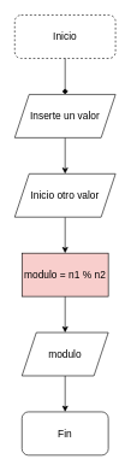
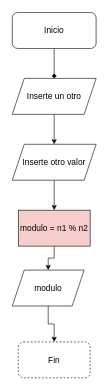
  <mxCell id="0" />
  <mxCell id="1" parent="0" />
- <mxCell id="2" value="&lt;div&gt;Inicio&lt;/div&gt;" style="rounded=1;whiteSpace=wrap;html=1;glass=0;fontSize=14;dashed=1;" parent="1" vertex="1"><mxGeometry x="20" y="20" width="140" height="60" as="geometry" /></mxCell>
+ <mxCell id="2" value="&lt;div&gt;Inicio&lt;/div&gt;" style="rounded=1;whiteSpace=wrap;html=1;glass=0;fontSize=14;" parent="1" vertex="1"><mxGeometry x="20" y="20" width="140" height="60" as="geometry" /></mxCell>
  <mxCell id="3" value="" style="endArrow=diamond;html=1;rounded=0;exitX=0.5;exitY=1;exitDx=0;exitDy=0;entryX=0.5;entryY=0;entryDx=0;entryDy=0;fontSize=14;" parent="1" source="2" target="5" edge="1"><mxGeometry width="50" height="50" relative="1" as="geometry"><mxPoint x="90" y="180" as="sourcePoint" /><mxPoint x="80" y="130" as="targetPoint" /></mxGeometry></mxCell>
  <mxCell id="4" style="edgeStyle=orthogonalEdgeStyle;rounded=0;orthogonalLoop=1;jettySize=auto;html=1;entryX=0.5;entryY=0;entryDx=0;entryDy=0;fontSize=14;" edge="1" parent="1" source="5" target="7"><mxGeometry relative="1" as="geometry" /></mxCell>
- <mxCell id="5" value="Inserte un valor" style="shape=parallelogram;perimeter=parallelogramPerimeter;whiteSpace=wrap;html=1;fixedSize=1;gradientColor=none;strokeColor=default;rounded=0;fontSize=14;" parent="1" vertex="1"><mxGeometry x="20" y="130" width="140" height="60" as="geometry" /></mxCell>
+ <mxCell id="5" value="Inserte un otro" style="shape=parallelogram;perimeter=parallelogramPerimeter;whiteSpace=wrap;html=1;fixedSize=1;gradientColor=none;strokeColor=default;rounded=0;fontSize=14;" parent="1" vertex="1"><mxGeometry x="20" y="130" width="140" height="60" as="geometry" /></mxCell>
  <mxCell id="6" style="edgeStyle=orthogonalEdgeStyle;rounded=0;orthogonalLoop=1;jettySize=auto;html=1;exitX=0.5;exitY=1;exitDx=0;exitDy=0;entryX=0.5;entryY=0;entryDx=0;entryDy=0;fontSize=14;" edge="1" parent="1" source="7" target="9"><mxGeometry relative="1" as="geometry" /></mxCell>
- <mxCell id="7" value="Inicio otro valor" style="shape=parallelogram;perimeter=parallelogramPerimeter;whiteSpace=wrap;html=1;fixedSize=1;gradientColor=none;strokeColor=default;rounded=0;fontSize=14;" vertex="1" parent="1"><mxGeometry x="20" y="240" width="140" height="60" as="geometry" /></mxCell>
+ <mxCell id="7" value="Inserte otro valor" style="shape=parallelogram;perimeter=parallelogramPerimeter;whiteSpace=wrap;html=1;fixedSize=1;gradientColor=none;strokeColor=default;rounded=0;fontSize=14;" vertex="1" parent="1"><mxGeometry x="20" y="240" width="140" height="60" as="geometry" /></mxCell>
  <mxCell id="8" style="edgeStyle=orthogonalEdgeStyle;rounded=0;orthogonalLoop=1;jettySize=auto;html=1;exitX=0.5;exitY=1;exitDx=0;exitDy=0;entryX=0.5;entryY=0;entryDx=0;entryDy=0;fontSize=14;" edge="1" parent="1" source="9" target="11"><mxGeometry relative="1" as="geometry" /></mxCell>
  <mxCell id="9" value="modulo = n1 %&lt;span style=&quot;background-color: transparent; color: light-dark(rgb(0, 0, 0), rgb(255, 255, 255));&quot;&gt;&amp;nbsp;n2&lt;/span&gt;" style="rounded=0;whiteSpace=wrap;html=1;fontSize=14;fillColor=#f8cecc;" vertex="1" parent="1"><mxGeometry x="30" y="350" width="120" height="60" as="geometry" /></mxCell>
  <mxCell id="10" style="edgeStyle=orthogonalEdgeStyle;rounded=0;orthogonalLoop=1;jettySize=auto;html=1;exitX=0.5;exitY=1;exitDx=0;exitDy=0;entryX=0.5;entryY=0;entryDx=0;entryDy=0;fontSize=14;" edge="1" parent="1" source="11" target="12"><mxGeometry relative="1" as="geometry" /></mxCell>
- <mxCell id="11" value="modulo" style="shape=parallelogram;perimeter=parallelogramPerimeter;whiteSpace=wrap;html=1;fixedSize=1;fontSize=14;" vertex="1" parent="1"><mxGeometry x="30" y="460" width="120" height="60" as="geometry" /></mxCell>
- <mxCell id="12" value="Fin" style="rounded=1;whiteSpace=wrap;html=1;fontSize=14;" vertex="1" parent="1"><mxGeometry x="30" y="570" width="120" height="60" as="geometry" /></mxCell>
+ <mxCell id="11" value="modulo" style="shape=parallelogram;perimeter=parallelogramPerimeter;whiteSpace=wrap;html=1;fixedSize=1;fontSize=14;" vertex="1" parent="1"><mxGeometry x="20" y="450" width="120" height="60" as="geometry" /></mxCell>
+ <mxCell id="12" value="Fin" style="rounded=1;whiteSpace=wrap;html=1;fontSize=14;dashed=1;" vertex="1" parent="1"><mxGeometry x="30" y="570" width="120" height="60" as="geometry" /></mxCell>
